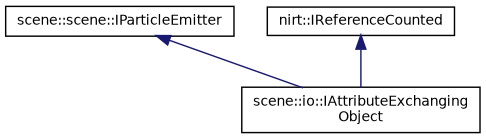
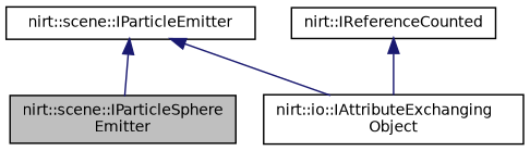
  digraph {
    node [color=black fillcolor=white fontname=Helvetica fontsize=10 shape=record style=filled]
    edge [color=midnightblue dir=back fontname=Helvetica fontsize=10 labelfontname=Helvetica labelfontsize=10 style=solid]
-   n2 [height=0.2 label="scene::scene::IParticleEmitter" width=0.4]
-   n3 [height=0.2 label="scene::io::IAttributeExchanging\lObject" width=0.4]
+   n1 [fillcolor=grey75 fontcolor=black height=0.2 label="nirt::scene::IParticleSphere\lEmitter" width=0.4]
+   n2 [height=0.2 label="nirt::scene::IParticleEmitter" width=0.4]
+   n3 [height=0.2 label="nirt::io::IAttributeExchanging\lObject" width=0.4]
    n4 [height=0.2 label="nirt::IReferenceCounted" width=0.4]
+   n2 -> n1
    n2 -> n3
    n4 -> n3
  }
